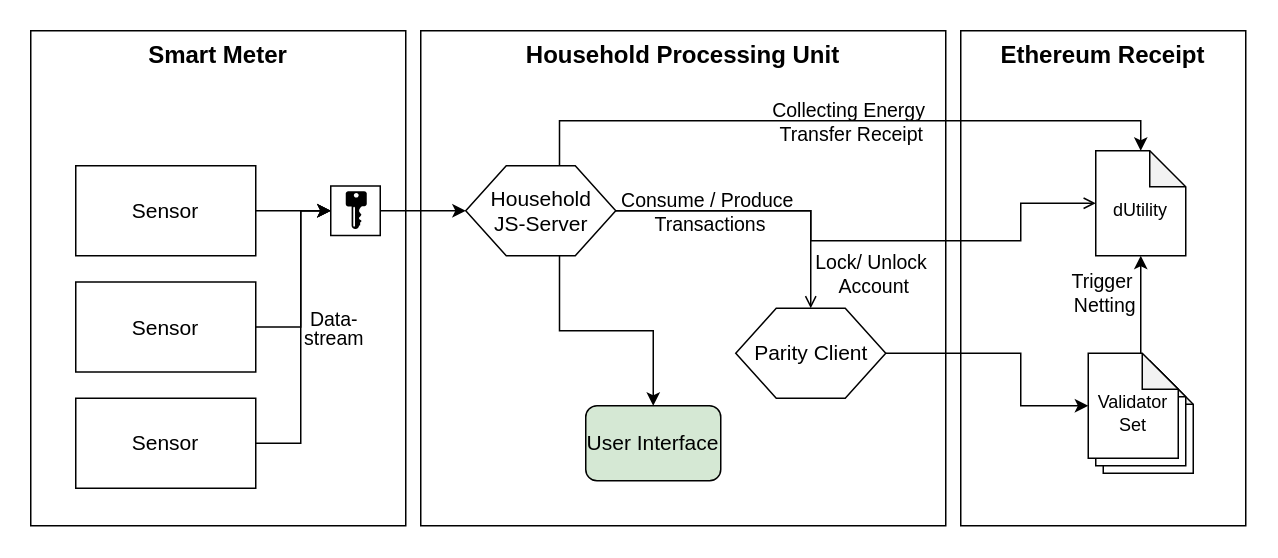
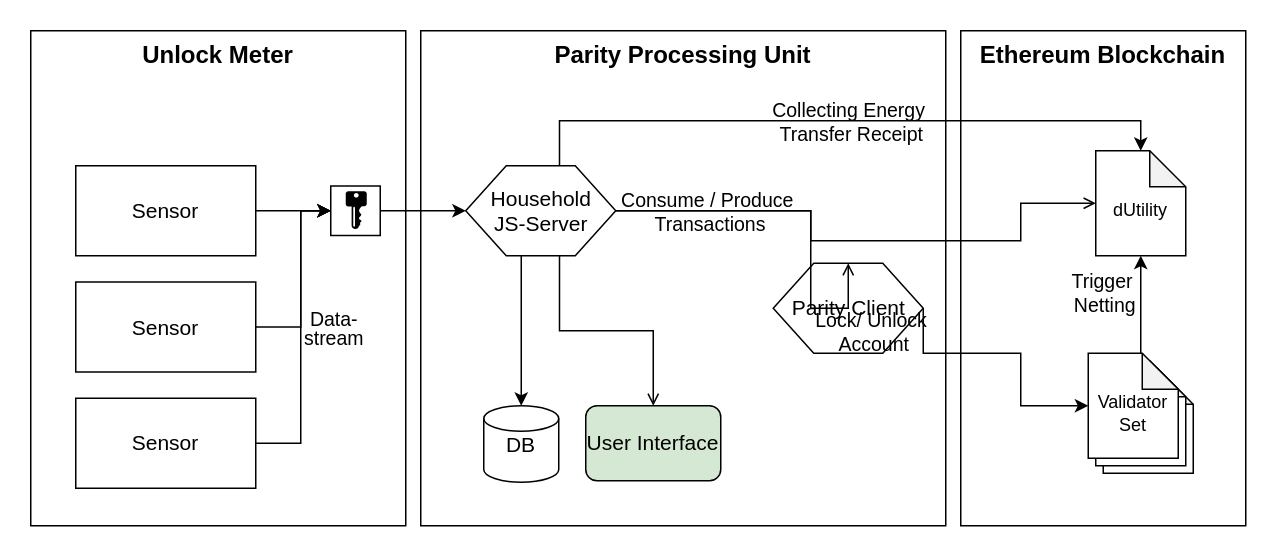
  <mxCell id="0" />
  <mxCell id="1" parent="0" />
- <mxCell id="2" value="Ethereum Receipt" parent="1" style="rounded=0;whiteSpace=wrap;html=1;shadow=0;glass=0;comic=0;labelBackgroundColor=none;strokeColor=#000000;strokeWidth=1;fillColor=none;fontSize=16;verticalAlign=top;fontStyle=1" vertex="1"><mxGeometry as="geometry" x="640" y="20" width="190" height="330" /></mxCell>
- <mxCell id="3" value="Smart Meter" parent="1" style="rounded=0;whiteSpace=wrap;html=1;labelBackgroundColor=none;strokeWidth=1;fillColor=none;fontSize=16;verticalAlign=top;fontStyle=1" vertex="1"><mxGeometry as="geometry" x="20" y="20" width="250" height="330" /></mxCell>
+ <mxCell id="2" value="Ethereum Blockchain" parent="1" style="rounded=0;whiteSpace=wrap;html=1;shadow=0;glass=0;comic=0;labelBackgroundColor=none;strokeColor=#000000;strokeWidth=1;fillColor=none;fontSize=16;verticalAlign=top;fontStyle=1" vertex="1"><mxGeometry as="geometry" x="640" y="20" width="190" height="330" /></mxCell>
+ <mxCell id="3" value="Unlock Meter" parent="1" style="rounded=0;whiteSpace=wrap;html=1;labelBackgroundColor=none;strokeWidth=1;fillColor=none;fontSize=16;verticalAlign=top;fontStyle=1" vertex="1"><mxGeometry as="geometry" x="20" y="20" width="250" height="330" /></mxCell>
  <mxCell id="4" value="" parent="1" style="edgeStyle=orthogonalEdgeStyle;rounded=0;orthogonalLoop=1;jettySize=auto;html=1;labelPosition=center;verticalLabelPosition=top;align=center;verticalAlign=bottom;spacingTop=0;endArrow=classic;endFill=1;fontSize=12;entryX=0;entryY=0.5;entryDx=0;entryDy=0;" source="6" target="32" edge="1"><mxGeometry as="geometry" relative="1"><mxPoint as="targetPoint" x="280" y="90" /></mxGeometry></mxCell>
  <mxCell id="5" value="&lt;p style=&quot;line-height: 100% ; font-size: 13px&quot;&gt;Data-&lt;br&gt;stream&lt;/p&gt;" parent="4" style="text;html=1;resizable=0;points=[];align=center;verticalAlign=middle;labelBackgroundColor=none;fontSize=13;spacingLeft=3;" vertex="1" connectable="0"><mxGeometry as="geometry" x="-0.286" y="1" relative="1"><mxPoint as="offset" x="32" y="78.5" /></mxGeometry></mxCell>
  <mxCell id="6" value="Sensor" parent="1" style="rounded=0;whiteSpace=wrap;html=1;fontSize=14;" vertex="1"><mxGeometry as="geometry" x="50" y="110" width="120" height="60" /></mxCell>
- <mxCell id="7" value="Household Processing Unit" parent="1" style="rounded=0;whiteSpace=wrap;html=1;verticalAlign=top;fillColor=none;strokeWidth=1;strokeColor=#000000;perimeterSpacing=0;glass=0;shadow=0;comic=0;fontSize=16;fontStyle=1" vertex="1"><mxGeometry as="geometry" x="280" y="20" width="350" height="330" /></mxCell>
+ <mxCell id="7" value="Parity Processing Unit" parent="1" style="rounded=0;whiteSpace=wrap;html=1;verticalAlign=top;fillColor=none;strokeWidth=1;strokeColor=#000000;perimeterSpacing=0;glass=0;shadow=0;comic=0;fontSize=16;fontStyle=1" vertex="1"><mxGeometry as="geometry" x="280" y="20" width="350" height="330" /></mxCell>
  <mxCell id="8" parent="1" style="edgeStyle=orthogonalEdgeStyle;rounded=0;orthogonalLoop=1;jettySize=auto;html=1;exitX=1;exitY=0.5;exitDx=0;exitDy=0;entryX=0;entryY=0.5;entryDx=0;entryDy=0;entryPerimeter=0;fontSize=12;" source="9" target="30" edge="1"><mxGeometry as="geometry" relative="1"><Array as="points"><mxPoint x="680" y="235" /><mxPoint x="680" y="270" /></Array></mxGeometry></mxCell>
- <mxCell id="9" value="Parity Client" parent="1" style="verticalLabelPosition=middle;verticalAlign=middle;html=1;strokeWidth=1;shape=hexagon;perimeter=hexagonPerimeter2;arcSize=6;size=0.27;fontSize=14;labelPosition=center;align=center;" vertex="1"><mxGeometry as="geometry" x="490" y="205" width="100" height="60" /></mxCell>
+ <mxCell id="9" value="Parity Client" parent="1" style="verticalLabelPosition=middle;verticalAlign=middle;html=1;strokeWidth=1;shape=hexagon;perimeter=hexagonPerimeter2;arcSize=6;size=0.27;fontSize=14;labelPosition=center;align=center;" vertex="1"><mxGeometry x="515" y="175" as="geometry" width="100" height="60" /></mxCell>
  <mxCell id="10" value="" parent="1" style="edgeStyle=orthogonalEdgeStyle;rounded=0;orthogonalLoop=1;jettySize=auto;html=1;exitX=1;exitY=0.75;exitDx=0;exitDy=0;fontSize=12;entryX=0.5;entryY=0;entryDx=0;entryDy=0;endArrow=open;" source="17" target="9" edge="1"><mxGeometry as="geometry" relative="1"><Array as="points"><mxPoint x="399" y="140" /><mxPoint x="540" y="140" /><mxPoint x="540" y="205" /></Array></mxGeometry></mxCell>
  <mxCell id="11" value="Lock/ Unlock&amp;nbsp;&lt;br style=&quot;font-size: 13px&quot;&gt;Account&lt;br style=&quot;font-size: 13px&quot;&gt;" parent="10" style="text;html=1;resizable=0;points=[];align=center;verticalAlign=middle;labelBackgroundColor=none;fontSize=13;spacingLeft=3;" vertex="1" connectable="0"><mxGeometry as="geometry" x="0.422" y="-1" relative="1"><mxPoint as="offset" x="41" y="39" /></mxGeometry></mxCell>
+ <mxCell id="12" parent="1" style="edgeStyle=orthogonalEdgeStyle;rounded=0;orthogonalLoop=1;jettySize=auto;html=1;entryX=0.5;entryY=0;entryDx=0;entryDy=0;entryPerimeter=0;fontSize=12;" source="17" target="19" edge="1"><mxGeometry as="geometry" relative="1"><Array as="points"><mxPoint x="347" y="190" /><mxPoint x="347" y="190" /></Array></mxGeometry></mxCell>
  <mxCell id="13" parent="1" style="edgeStyle=orthogonalEdgeStyle;rounded=0;orthogonalLoop=1;jettySize=auto;html=1;exitX=1;exitY=0.5;exitDx=0;exitDy=0;endArrow=open;endFill=0;fontSize=12;entryX=0;entryY=0.5;entryDx=0;entryDy=0;entryPerimeter=0;" source="17" target="27" edge="1"><mxGeometry as="geometry" relative="1"><mxPoint as="targetPoint" x="710" y="140" /><Array as="points"><mxPoint x="540" y="140" /><mxPoint x="540" y="160" /><mxPoint x="680" y="160" /><mxPoint x="680" y="135" /></Array></mxGeometry></mxCell>
  <mxCell id="14" value="Consume / Produce&lt;br style=&quot;font-size: 13px&quot;&gt;&amp;nbsp;Transactions&lt;br style=&quot;font-size: 13px&quot;&gt;" parent="13" style="text;html=1;resizable=0;points=[];align=center;verticalAlign=middle;labelBackgroundColor=none;fontSize=13;" vertex="1" connectable="0"><mxGeometry as="geometry" x="0.6" relative="1"><mxPoint as="offset" x="-210" y="-18" /></mxGeometry></mxCell>
  <mxCell id="15" parent="1" style="edgeStyle=orthogonalEdgeStyle;rounded=0;orthogonalLoop=1;jettySize=auto;html=1;exitX=0.625;exitY=0;exitDx=0;exitDy=0;strokeColor=#000000;startArrow=none;startFill=0;fontSize=12;entryX=0.5;entryY=0;entryDx=0;entryDy=0;entryPerimeter=0;" source="17" target="27" edge="1"><mxGeometry as="geometry" relative="1"><Array as="points"><mxPoint x="373" y="80" /><mxPoint x="760" y="80" /></Array></mxGeometry></mxCell>
  <mxCell id="16" value="Collecting Energy&amp;nbsp;&lt;br&gt;Transfer Receipt" parent="15" style="text;html=1;resizable=0;points=[];align=center;verticalAlign=middle;labelBackgroundColor=none;fontSize=13;" vertex="1" connectable="0"><mxGeometry as="geometry" x="0.108" y="-1" relative="1"><mxPoint as="offset" x="-18" y="-1" /></mxGeometry></mxCell>
  <mxCell id="17" value="Household&lt;br style=&quot;font-size: 14px;&quot;&gt;JS-Server" parent="1" style="verticalLabelPosition=middle;verticalAlign=middle;strokeWidth=1;shape=hexagon;perimeter=hexagonPerimeter2;arcSize=6;size=0.27;labelPosition=center;align=center;html=1;fontSize=14;" vertex="1"><mxGeometry as="geometry" x="310" y="110" width="100" height="60" /></mxCell>
- <mxCell id="18" parent="1" style="edgeStyle=orthogonalEdgeStyle;rounded=0;orthogonalLoop=1;jettySize=auto;html=1;exitX=0.625;exitY=1;exitDx=0;exitDy=0;entryX=0.5;entryY=0;entryDx=0;entryDy=0;fontSize=12;" source="17" target="20" edge="1"><mxGeometry as="geometry" relative="1"><Array as="points"><mxPoint x="373" y="220" /><mxPoint x="435" y="220" /></Array></mxGeometry></mxCell>
+ <mxCell id="18" parent="1" style="edgeStyle=orthogonalEdgeStyle;rounded=0;orthogonalLoop=1;jettySize=auto;html=1;exitX=0.625;exitY=1;exitDx=0;exitDy=0;entryX=0.5;entryY=0;entryDx=0;entryDy=0;fontSize=12;endArrow=open;" source="17" target="20" edge="1"><mxGeometry as="geometry" relative="1"><Array as="points"><mxPoint x="373" y="220" /><mxPoint x="435" y="220" /></Array></mxGeometry></mxCell>
+ <mxCell id="19" value="DB" parent="1" style="strokeWidth=1;html=1;shape=mxgraph.flowchart.database;whiteSpace=wrap;fillColor=#FFFFFF;fontSize=14;" vertex="1"><mxGeometry as="geometry" x="322" y="270" width="50" height="51" /></mxCell>
  <mxCell id="20" value="User Interface" parent="1" style="rounded=1;whiteSpace=wrap;html=1;strokeWidth=1;fillColor=#d5e8d4;fontSize=14;" vertex="1"><mxGeometry as="geometry" x="390" y="270" width="90" height="50" /></mxCell>
  <mxCell id="21" parent="1" style="edgeStyle=orthogonalEdgeStyle;rounded=0;orthogonalLoop=1;jettySize=auto;html=1;endArrow=classic;endFill=1;fontSize=12;entryX=0.5;entryY=1;entryDx=0;entryDy=0;entryPerimeter=0;" source="30" target="27" edge="1"><mxGeometry as="geometry" relative="1"><Array as="points"><mxPoint x="760" y="220" /><mxPoint x="760" y="220" /></Array></mxGeometry></mxCell>
  <mxCell id="22" value="Trigger&amp;nbsp;&lt;br&gt;Netting" parent="21" style="text;html=1;resizable=0;points=[];align=center;verticalAlign=middle;labelBackgroundColor=none;fontSize=13;" vertex="1" connectable="0"><mxGeometry as="geometry" x="0.246" y="-1" relative="1"><mxPoint as="offset" x="-26" y="-0.5" /></mxGeometry></mxCell>
  <mxCell id="23" parent="1" style="edgeStyle=orthogonalEdgeStyle;rounded=0;orthogonalLoop=1;jettySize=auto;html=1;exitX=1;exitY=0.5;exitDx=0;exitDy=0;entryX=0;entryY=0.5;entryDx=0;entryDy=0;fontSize=12;" source="24" target="32" edge="1"><mxGeometry as="geometry" relative="1"><Array as="points"><mxPoint x="200" y="218" /><mxPoint x="200" y="140" /></Array></mxGeometry></mxCell>
  <mxCell id="24" value="Sensor" parent="1" style="rounded=0;whiteSpace=wrap;html=1;fontSize=14;" vertex="1"><mxGeometry as="geometry" x="50" y="187.5" width="120" height="60" /></mxCell>
  <mxCell id="25" parent="1" style="edgeStyle=orthogonalEdgeStyle;rounded=0;orthogonalLoop=1;jettySize=auto;html=1;exitX=1;exitY=0.5;exitDx=0;exitDy=0;entryX=0;entryY=0.5;entryDx=0;entryDy=0;fontSize=12;" source="26" target="32" edge="1"><mxGeometry as="geometry" relative="1"><Array as="points"><mxPoint x="200" y="295" /><mxPoint x="200" y="140" /></Array></mxGeometry></mxCell>
  <mxCell id="26" value="Sensor" parent="1" style="rounded=0;whiteSpace=wrap;html=1;fontSize=14;" vertex="1"><mxGeometry as="geometry" x="50" y="265" width="120" height="60" /></mxCell>
  <mxCell id="27" value="dUtility" parent="1" style="shape=note;html=1;backgroundOutline=1;darkOpacity=0.05;whiteSpace=wrap;rotation=0;labelPosition=center;verticalLabelPosition=middle;align=center;verticalAlign=middle;spacingTop=9;size=24;" vertex="1"><mxGeometry as="geometry" x="730" y="100" width="60" height="70" /></mxCell>
  <mxCell id="28" value="" parent="1" style="shape=note;html=1;backgroundOutline=1;darkOpacity=0.05;whiteSpace=wrap;rotation=0;labelPosition=center;verticalLabelPosition=middle;align=center;verticalAlign=middle;spacingTop=9;size=24;" vertex="1"><mxGeometry as="geometry" x="735" y="245" width="60" height="70" /></mxCell>
  <mxCell id="29" value="" parent="1" style="shape=note;html=1;backgroundOutline=1;darkOpacity=0.05;whiteSpace=wrap;rotation=0;labelPosition=center;verticalLabelPosition=middle;align=center;verticalAlign=middle;spacingTop=9;size=24;" vertex="1"><mxGeometry as="geometry" x="730" y="240" width="60" height="70" /></mxCell>
  <mxCell id="30" value="Validator Set&lt;br&gt;" parent="1" style="shape=note;html=1;backgroundOutline=1;darkOpacity=0.05;whiteSpace=wrap;rotation=0;labelPosition=center;verticalLabelPosition=middle;align=center;verticalAlign=middle;spacingTop=9;size=24;" vertex="1"><mxGeometry as="geometry" x="725" y="235" width="60" height="70" /></mxCell>
  <mxCell id="31" value="" parent="1" style="edgeStyle=orthogonalEdgeStyle;rounded=0;orthogonalLoop=1;jettySize=auto;html=1;" source="32" target="17" edge="1"><mxGeometry as="geometry" relative="1" /></mxCell>
  <mxCell id="32" value="" parent="1" style="whiteSpace=wrap;html=1;aspect=fixed;" vertex="1"><mxGeometry as="geometry" x="220" y="123.5" width="33" height="33" /></mxCell>
  <mxCell id="33" value="" parent="1" style="pointerEvents=1;shadow=0;dashed=0;html=1;strokeColor=none;labelPosition=center;verticalLabelPosition=bottom;verticalAlign=top;align=center;shape=mxgraph.mscae.enterprise.key_permissions;fillColor=#000000;aspect=fixed;" vertex="1"><mxGeometry as="geometry" x="230" y="127" width="14" height="25.2" /></mxCell>
